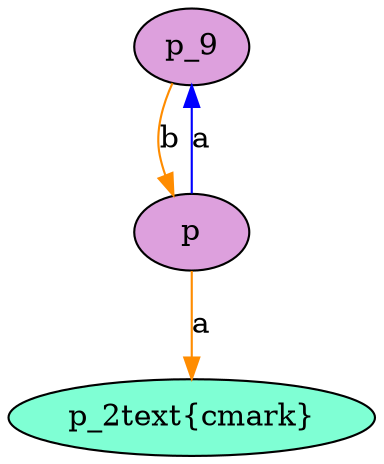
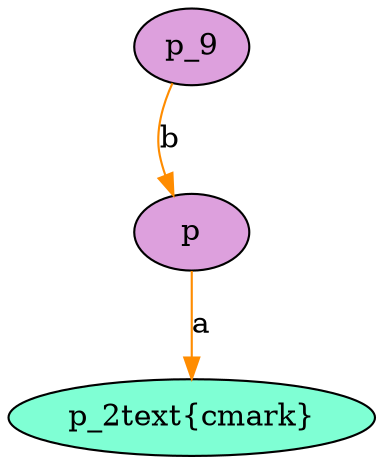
  digraph {
    node [fillcolor=plum style=filled]
    edge [color=darkorange style=solid]
    n1 [label=p_9]
    p
    n3 [fillcolor=aquamarine label="p_2\text{\cmark}"]
    n1 -> p [label=b]
-   p -> n1 [color=blue label=a]
    p -> n3 [label=a]
  }
